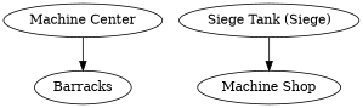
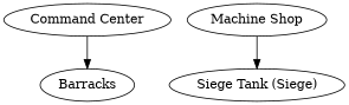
  digraph {
    node [penwidth=1 strength=1 x=0 y=0 z=0]
-   n1 [depth=0 label="Machine Center"]
+   n1 [depth=0 label="Command Center"]
    n2 [depth=1 label=Barracks]
    n3 [depth=3 label="Machine Shop"]
    n4 [depth=4 label="Siege Tank (Siege)"]
    n1 -> n2
-   n4 -> n3
+   n3 -> n4
  }
